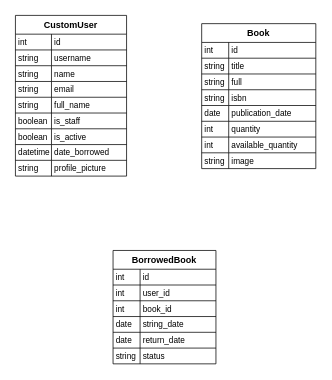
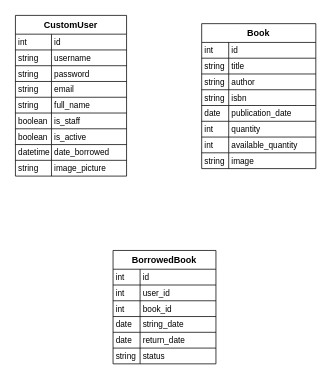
  <mxCell id="0" />
  <mxCell id="1" parent="0" />
  <mxCell id="2" value="CustomUser" style="shape=table;startSize=25;container=1;collapsible=0;childLayout=tableLayout;fixedRows=1;rowLines=1;fontStyle=1;align=center;resizeLast=1;" vertex="1" parent="1"><mxGeometry x="20" y="20" width="148" height="214" as="geometry" /></mxCell>
  <mxCell id="3" style="shape=tableRow;horizontal=0;startSize=0;swimlaneHead=0;swimlaneBody=0;fillColor=none;collapsible=0;dropTarget=0;points=[[0,0.5],[1,0.5]];portConstraint=eastwest;top=0;left=0;right=0;bottom=0;" vertex="1" parent="2"><mxGeometry y="25" width="148" height="21" as="geometry" /></mxCell>
  <mxCell id="4" value="int" style="shape=partialRectangle;connectable=0;fillColor=none;top=0;left=0;bottom=0;right=0;align=left;spacingLeft=2;overflow=hidden;fontSize=11;" vertex="1" parent="3"><mxGeometry width="48" height="21" as="geometry"><mxRectangle width="48" height="21" as="alternateBounds" /></mxGeometry></mxCell>
  <mxCell id="5" value="id" style="shape=partialRectangle;connectable=0;fillColor=none;top=0;left=0;bottom=0;right=0;align=left;spacingLeft=2;overflow=hidden;fontSize=11;" vertex="1" parent="3"><mxGeometry x="48" width="100" height="21" as="geometry"><mxRectangle width="100" height="21" as="alternateBounds" /></mxGeometry></mxCell>
  <mxCell id="6" style="shape=tableRow;horizontal=0;startSize=0;swimlaneHead=0;swimlaneBody=0;fillColor=none;collapsible=0;dropTarget=0;points=[[0,0.5],[1,0.5]];portConstraint=eastwest;top=0;left=0;right=0;bottom=0;" vertex="1" parent="2"><mxGeometry y="46" width="148" height="21" as="geometry" /></mxCell>
  <mxCell id="7" value="string" style="shape=partialRectangle;connectable=0;fillColor=none;top=0;left=0;bottom=0;right=0;align=left;spacingLeft=2;overflow=hidden;fontSize=11;" vertex="1" parent="6"><mxGeometry width="48" height="21" as="geometry"><mxRectangle width="48" height="21" as="alternateBounds" /></mxGeometry></mxCell>
  <mxCell id="8" value="username" style="shape=partialRectangle;connectable=0;fillColor=none;top=0;left=0;bottom=0;right=0;align=left;spacingLeft=2;overflow=hidden;fontSize=11;" vertex="1" parent="6"><mxGeometry x="48" width="100" height="21" as="geometry"><mxRectangle width="100" height="21" as="alternateBounds" /></mxGeometry></mxCell>
  <mxCell id="9" style="shape=tableRow;horizontal=0;startSize=0;swimlaneHead=0;swimlaneBody=0;fillColor=none;collapsible=0;dropTarget=0;points=[[0,0.5],[1,0.5]];portConstraint=eastwest;top=0;left=0;right=0;bottom=0;" vertex="1" parent="2"><mxGeometry y="67" width="148" height="21" as="geometry" /></mxCell>
  <mxCell id="10" value="string" style="shape=partialRectangle;connectable=0;fillColor=none;top=0;left=0;bottom=0;right=0;align=left;spacingLeft=2;overflow=hidden;fontSize=11;" vertex="1" parent="9"><mxGeometry width="48" height="21" as="geometry"><mxRectangle width="48" height="21" as="alternateBounds" /></mxGeometry></mxCell>
- <mxCell id="11" value="name" style="shape=partialRectangle;connectable=0;fillColor=none;top=0;left=0;bottom=0;right=0;align=left;spacingLeft=2;overflow=hidden;fontSize=11;" vertex="1" parent="9"><mxGeometry x="48" width="100" height="21" as="geometry"><mxRectangle width="100" height="21" as="alternateBounds" /></mxGeometry></mxCell>
+ <mxCell id="11" value="password" style="shape=partialRectangle;connectable=0;fillColor=none;top=0;left=0;bottom=0;right=0;align=left;spacingLeft=2;overflow=hidden;fontSize=11;" vertex="1" parent="9"><mxGeometry x="48" width="100" height="21" as="geometry"><mxRectangle width="100" height="21" as="alternateBounds" /></mxGeometry></mxCell>
  <mxCell id="12" style="shape=tableRow;horizontal=0;startSize=0;swimlaneHead=0;swimlaneBody=0;fillColor=none;collapsible=0;dropTarget=0;points=[[0,0.5],[1,0.5]];portConstraint=eastwest;top=0;left=0;right=0;bottom=0;" vertex="1" parent="2"><mxGeometry y="88" width="148" height="21" as="geometry" /></mxCell>
  <mxCell id="13" value="string" style="shape=partialRectangle;connectable=0;fillColor=none;top=0;left=0;bottom=0;right=0;align=left;spacingLeft=2;overflow=hidden;fontSize=11;" vertex="1" parent="12"><mxGeometry width="48" height="21" as="geometry"><mxRectangle width="48" height="21" as="alternateBounds" /></mxGeometry></mxCell>
  <mxCell id="14" value="email" style="shape=partialRectangle;connectable=0;fillColor=none;top=0;left=0;bottom=0;right=0;align=left;spacingLeft=2;overflow=hidden;fontSize=11;" vertex="1" parent="12"><mxGeometry x="48" width="100" height="21" as="geometry"><mxRectangle width="100" height="21" as="alternateBounds" /></mxGeometry></mxCell>
  <mxCell id="15" style="shape=tableRow;horizontal=0;startSize=0;swimlaneHead=0;swimlaneBody=0;fillColor=none;collapsible=0;dropTarget=0;points=[[0,0.5],[1,0.5]];portConstraint=eastwest;top=0;left=0;right=0;bottom=0;" vertex="1" parent="2"><mxGeometry y="109" width="148" height="21" as="geometry" /></mxCell>
  <mxCell id="16" value="string" style="shape=partialRectangle;connectable=0;fillColor=none;top=0;left=0;bottom=0;right=0;align=left;spacingLeft=2;overflow=hidden;fontSize=11;" vertex="1" parent="15"><mxGeometry width="48" height="21" as="geometry"><mxRectangle width="48" height="21" as="alternateBounds" /></mxGeometry></mxCell>
  <mxCell id="17" value="full_name" style="shape=partialRectangle;connectable=0;fillColor=none;top=0;left=0;bottom=0;right=0;align=left;spacingLeft=2;overflow=hidden;fontSize=11;" vertex="1" parent="15"><mxGeometry x="48" width="100" height="21" as="geometry"><mxRectangle width="100" height="21" as="alternateBounds" /></mxGeometry></mxCell>
  <mxCell id="18" style="shape=tableRow;horizontal=0;startSize=0;swimlaneHead=0;swimlaneBody=0;fillColor=none;collapsible=0;dropTarget=0;points=[[0,0.5],[1,0.5]];portConstraint=eastwest;top=0;left=0;right=0;bottom=0;" vertex="1" parent="2"><mxGeometry y="130" width="148" height="21" as="geometry" /></mxCell>
  <mxCell id="19" value="boolean" style="shape=partialRectangle;connectable=0;fillColor=none;top=0;left=0;bottom=0;right=0;align=left;spacingLeft=2;overflow=hidden;fontSize=11;" vertex="1" parent="18"><mxGeometry width="48" height="21" as="geometry"><mxRectangle width="48" height="21" as="alternateBounds" /></mxGeometry></mxCell>
  <mxCell id="20" value="is_staff" style="shape=partialRectangle;connectable=0;fillColor=none;top=0;left=0;bottom=0;right=0;align=left;spacingLeft=2;overflow=hidden;fontSize=11;" vertex="1" parent="18"><mxGeometry x="48" width="100" height="21" as="geometry"><mxRectangle width="100" height="21" as="alternateBounds" /></mxGeometry></mxCell>
  <mxCell id="21" style="shape=tableRow;horizontal=0;startSize=0;swimlaneHead=0;swimlaneBody=0;fillColor=none;collapsible=0;dropTarget=0;points=[[0,0.5],[1,0.5]];portConstraint=eastwest;top=0;left=0;right=0;bottom=0;" vertex="1" parent="2"><mxGeometry y="151" width="148" height="21" as="geometry" /></mxCell>
  <mxCell id="22" value="boolean" style="shape=partialRectangle;connectable=0;fillColor=none;top=0;left=0;bottom=0;right=0;align=left;spacingLeft=2;overflow=hidden;fontSize=11;" vertex="1" parent="21"><mxGeometry width="48" height="21" as="geometry"><mxRectangle width="48" height="21" as="alternateBounds" /></mxGeometry></mxCell>
  <mxCell id="23" value="is_active" style="shape=partialRectangle;connectable=0;fillColor=none;top=0;left=0;bottom=0;right=0;align=left;spacingLeft=2;overflow=hidden;fontSize=11;" vertex="1" parent="21"><mxGeometry x="48" width="100" height="21" as="geometry"><mxRectangle width="100" height="21" as="alternateBounds" /></mxGeometry></mxCell>
  <mxCell id="24" style="shape=tableRow;horizontal=0;startSize=0;swimlaneHead=0;swimlaneBody=0;fillColor=none;collapsible=0;dropTarget=0;points=[[0,0.5],[1,0.5]];portConstraint=eastwest;top=0;left=0;right=0;bottom=0;" vertex="1" parent="2"><mxGeometry y="172" width="148" height="21" as="geometry" /></mxCell>
  <mxCell id="25" value="datetime" style="shape=partialRectangle;connectable=0;fillColor=none;top=0;left=0;bottom=0;right=0;align=left;spacingLeft=2;overflow=hidden;fontSize=11;" vertex="1" parent="24"><mxGeometry width="48" height="21" as="geometry"><mxRectangle width="48" height="21" as="alternateBounds" /></mxGeometry></mxCell>
  <mxCell id="26" value="date_borrowed" style="shape=partialRectangle;connectable=0;fillColor=none;top=0;left=0;bottom=0;right=0;align=left;spacingLeft=2;overflow=hidden;fontSize=11;" vertex="1" parent="24"><mxGeometry x="48" width="100" height="21" as="geometry"><mxRectangle width="100" height="21" as="alternateBounds" /></mxGeometry></mxCell>
  <mxCell id="27" style="shape=tableRow;horizontal=0;startSize=0;swimlaneHead=0;swimlaneBody=0;fillColor=none;collapsible=0;dropTarget=0;points=[[0,0.5],[1,0.5]];portConstraint=eastwest;top=0;left=0;right=0;bottom=0;" vertex="1" parent="2"><mxGeometry y="193" width="148" height="21" as="geometry" /></mxCell>
  <mxCell id="28" value="string" style="shape=partialRectangle;connectable=0;fillColor=none;top=0;left=0;bottom=0;right=0;align=left;spacingLeft=2;overflow=hidden;fontSize=11;" vertex="1" parent="27"><mxGeometry width="48" height="21" as="geometry"><mxRectangle width="48" height="21" as="alternateBounds" /></mxGeometry></mxCell>
- <mxCell id="29" value="profile_picture" style="shape=partialRectangle;connectable=0;fillColor=none;top=0;left=0;bottom=0;right=0;align=left;spacingLeft=2;overflow=hidden;fontSize=11;" vertex="1" parent="27"><mxGeometry x="48" width="100" height="21" as="geometry"><mxRectangle width="100" height="21" as="alternateBounds" /></mxGeometry></mxCell>
+ <mxCell id="29" value="image_picture" style="shape=partialRectangle;connectable=0;fillColor=none;top=0;left=0;bottom=0;right=0;align=left;spacingLeft=2;overflow=hidden;fontSize=11;" vertex="1" parent="27"><mxGeometry x="48" width="100" height="21" as="geometry"><mxRectangle width="100" height="21" as="alternateBounds" /></mxGeometry></mxCell>
  <mxCell id="30" value="BorrowedBook" style="shape=table;startSize=25;container=1;collapsible=0;childLayout=tableLayout;fixedRows=1;rowLines=1;fontStyle=1;align=center;resizeLast=1;" vertex="1" parent="1"><mxGeometry x="150" y="333" width="137" height="151" as="geometry" /></mxCell>
  <mxCell id="31" style="shape=tableRow;horizontal=0;startSize=0;swimlaneHead=0;swimlaneBody=0;fillColor=none;collapsible=0;dropTarget=0;points=[[0,0.5],[1,0.5]];portConstraint=eastwest;top=0;left=0;right=0;bottom=0;" vertex="1" parent="30"><mxGeometry y="25" width="137" height="21" as="geometry" /></mxCell>
  <mxCell id="32" value="int" style="shape=partialRectangle;connectable=0;fillColor=none;top=0;left=0;bottom=0;right=0;align=left;spacingLeft=2;overflow=hidden;fontSize=11;" vertex="1" parent="31"><mxGeometry width="36" height="21" as="geometry"><mxRectangle width="36" height="21" as="alternateBounds" /></mxGeometry></mxCell>
  <mxCell id="33" value="id" style="shape=partialRectangle;connectable=0;fillColor=none;top=0;left=0;bottom=0;right=0;align=left;spacingLeft=2;overflow=hidden;fontSize=11;" vertex="1" parent="31"><mxGeometry x="36" width="101" height="21" as="geometry"><mxRectangle width="101" height="21" as="alternateBounds" /></mxGeometry></mxCell>
  <mxCell id="34" style="shape=tableRow;horizontal=0;startSize=0;swimlaneHead=0;swimlaneBody=0;fillColor=none;collapsible=0;dropTarget=0;points=[[0,0.5],[1,0.5]];portConstraint=eastwest;top=0;left=0;right=0;bottom=0;" vertex="1" parent="30"><mxGeometry y="46" width="137" height="21" as="geometry" /></mxCell>
  <mxCell id="35" value="int" style="shape=partialRectangle;connectable=0;fillColor=none;top=0;left=0;bottom=0;right=0;align=left;spacingLeft=2;overflow=hidden;fontSize=11;" vertex="1" parent="34"><mxGeometry width="36" height="21" as="geometry"><mxRectangle width="36" height="21" as="alternateBounds" /></mxGeometry></mxCell>
  <mxCell id="36" value="user_id" style="shape=partialRectangle;connectable=0;fillColor=none;top=0;left=0;bottom=0;right=0;align=left;spacingLeft=2;overflow=hidden;fontSize=11;" vertex="1" parent="34"><mxGeometry x="36" width="101" height="21" as="geometry"><mxRectangle width="101" height="21" as="alternateBounds" /></mxGeometry></mxCell>
  <mxCell id="37" style="shape=tableRow;horizontal=0;startSize=0;swimlaneHead=0;swimlaneBody=0;fillColor=none;collapsible=0;dropTarget=0;points=[[0,0.5],[1,0.5]];portConstraint=eastwest;top=0;left=0;right=0;bottom=0;" vertex="1" parent="30"><mxGeometry y="67" width="137" height="21" as="geometry" /></mxCell>
  <mxCell id="38" value="int" style="shape=partialRectangle;connectable=0;fillColor=none;top=0;left=0;bottom=0;right=0;align=left;spacingLeft=2;overflow=hidden;fontSize=11;" vertex="1" parent="37"><mxGeometry width="36" height="21" as="geometry"><mxRectangle width="36" height="21" as="alternateBounds" /></mxGeometry></mxCell>
  <mxCell id="39" value="book_id" style="shape=partialRectangle;connectable=0;fillColor=none;top=0;left=0;bottom=0;right=0;align=left;spacingLeft=2;overflow=hidden;fontSize=11;" vertex="1" parent="37"><mxGeometry x="36" width="101" height="21" as="geometry"><mxRectangle width="101" height="21" as="alternateBounds" /></mxGeometry></mxCell>
  <mxCell id="40" style="shape=tableRow;horizontal=0;startSize=0;swimlaneHead=0;swimlaneBody=0;fillColor=none;collapsible=0;dropTarget=0;points=[[0,0.5],[1,0.5]];portConstraint=eastwest;top=0;left=0;right=0;bottom=0;" vertex="1" parent="30"><mxGeometry y="88" width="137" height="21" as="geometry" /></mxCell>
  <mxCell id="41" value="date" style="shape=partialRectangle;connectable=0;fillColor=none;top=0;left=0;bottom=0;right=0;align=left;spacingLeft=2;overflow=hidden;fontSize=11;" vertex="1" parent="40"><mxGeometry width="36" height="21" as="geometry"><mxRectangle width="36" height="21" as="alternateBounds" /></mxGeometry></mxCell>
  <mxCell id="42" value="string_date" style="shape=partialRectangle;connectable=0;fillColor=none;top=0;left=0;bottom=0;right=0;align=left;spacingLeft=2;overflow=hidden;fontSize=11;" vertex="1" parent="40"><mxGeometry x="36" width="101" height="21" as="geometry"><mxRectangle width="101" height="21" as="alternateBounds" /></mxGeometry></mxCell>
  <mxCell id="43" style="shape=tableRow;horizontal=0;startSize=0;swimlaneHead=0;swimlaneBody=0;fillColor=none;collapsible=0;dropTarget=0;points=[[0,0.5],[1,0.5]];portConstraint=eastwest;top=0;left=0;right=0;bottom=0;" vertex="1" parent="30"><mxGeometry y="109" width="137" height="21" as="geometry" /></mxCell>
  <mxCell id="44" value="date" style="shape=partialRectangle;connectable=0;fillColor=none;top=0;left=0;bottom=0;right=0;align=left;spacingLeft=2;overflow=hidden;fontSize=11;" vertex="1" parent="43"><mxGeometry width="36" height="21" as="geometry"><mxRectangle width="36" height="21" as="alternateBounds" /></mxGeometry></mxCell>
  <mxCell id="45" value="return_date" style="shape=partialRectangle;connectable=0;fillColor=none;top=0;left=0;bottom=0;right=0;align=left;spacingLeft=2;overflow=hidden;fontSize=11;" vertex="1" parent="43"><mxGeometry x="36" width="101" height="21" as="geometry"><mxRectangle width="101" height="21" as="alternateBounds" /></mxGeometry></mxCell>
  <mxCell id="46" style="shape=tableRow;horizontal=0;startSize=0;swimlaneHead=0;swimlaneBody=0;fillColor=none;collapsible=0;dropTarget=0;points=[[0,0.5],[1,0.5]];portConstraint=eastwest;top=0;left=0;right=0;bottom=0;" vertex="1" parent="30"><mxGeometry y="130" width="137" height="21" as="geometry" /></mxCell>
  <mxCell id="47" value="string" style="shape=partialRectangle;connectable=0;fillColor=none;top=0;left=0;bottom=0;right=0;align=left;spacingLeft=2;overflow=hidden;fontSize=11;" vertex="1" parent="46"><mxGeometry width="36" height="21" as="geometry"><mxRectangle width="36" height="21" as="alternateBounds" /></mxGeometry></mxCell>
  <mxCell id="48" value="status" style="shape=partialRectangle;connectable=0;fillColor=none;top=0;left=0;bottom=0;right=0;align=left;spacingLeft=2;overflow=hidden;fontSize=11;" vertex="1" parent="46"><mxGeometry x="36" width="101" height="21" as="geometry"><mxRectangle width="101" height="21" as="alternateBounds" /></mxGeometry></mxCell>
  <mxCell id="49" value="Book" style="shape=table;startSize=25;container=1;collapsible=0;childLayout=tableLayout;fixedRows=1;rowLines=1;fontStyle=1;align=center;resizeLast=1;" vertex="1" parent="1"><mxGeometry x="268" y="31" width="152" height="193" as="geometry" /></mxCell>
  <mxCell id="50" style="shape=tableRow;horizontal=0;startSize=0;swimlaneHead=0;swimlaneBody=0;fillColor=none;collapsible=0;dropTarget=0;points=[[0,0.5],[1,0.5]];portConstraint=eastwest;top=0;left=0;right=0;bottom=0;" vertex="1" parent="49"><mxGeometry y="25" width="152" height="21" as="geometry" /></mxCell>
  <mxCell id="51" value="int" style="shape=partialRectangle;connectable=0;fillColor=none;top=0;left=0;bottom=0;right=0;align=left;spacingLeft=2;overflow=hidden;fontSize=11;" vertex="1" parent="50"><mxGeometry width="36" height="21" as="geometry"><mxRectangle width="36" height="21" as="alternateBounds" /></mxGeometry></mxCell>
  <mxCell id="52" value="id" style="shape=partialRectangle;connectable=0;fillColor=none;top=0;left=0;bottom=0;right=0;align=left;spacingLeft=2;overflow=hidden;fontSize=11;" vertex="1" parent="50"><mxGeometry x="36" width="116" height="21" as="geometry"><mxRectangle width="116" height="21" as="alternateBounds" /></mxGeometry></mxCell>
  <mxCell id="53" style="shape=tableRow;horizontal=0;startSize=0;swimlaneHead=0;swimlaneBody=0;fillColor=none;collapsible=0;dropTarget=0;points=[[0,0.5],[1,0.5]];portConstraint=eastwest;top=0;left=0;right=0;bottom=0;" vertex="1" parent="49"><mxGeometry y="46" width="152" height="21" as="geometry" /></mxCell>
  <mxCell id="54" value="string" style="shape=partialRectangle;connectable=0;fillColor=none;top=0;left=0;bottom=0;right=0;align=left;spacingLeft=2;overflow=hidden;fontSize=11;" vertex="1" parent="53"><mxGeometry width="36" height="21" as="geometry"><mxRectangle width="36" height="21" as="alternateBounds" /></mxGeometry></mxCell>
  <mxCell id="55" value="title" style="shape=partialRectangle;connectable=0;fillColor=none;top=0;left=0;bottom=0;right=0;align=left;spacingLeft=2;overflow=hidden;fontSize=11;" vertex="1" parent="53"><mxGeometry x="36" width="116" height="21" as="geometry"><mxRectangle width="116" height="21" as="alternateBounds" /></mxGeometry></mxCell>
  <mxCell id="56" style="shape=tableRow;horizontal=0;startSize=0;swimlaneHead=0;swimlaneBody=0;fillColor=none;collapsible=0;dropTarget=0;points=[[0,0.5],[1,0.5]];portConstraint=eastwest;top=0;left=0;right=0;bottom=0;" vertex="1" parent="49"><mxGeometry y="67" width="152" height="21" as="geometry" /></mxCell>
  <mxCell id="57" value="string" style="shape=partialRectangle;connectable=0;fillColor=none;top=0;left=0;bottom=0;right=0;align=left;spacingLeft=2;overflow=hidden;fontSize=11;" vertex="1" parent="56"><mxGeometry width="36" height="21" as="geometry"><mxRectangle width="36" height="21" as="alternateBounds" /></mxGeometry></mxCell>
- <mxCell id="58" value="full" style="shape=partialRectangle;connectable=0;fillColor=none;top=0;left=0;bottom=0;right=0;align=left;spacingLeft=2;overflow=hidden;fontSize=11;" vertex="1" parent="56"><mxGeometry x="36" width="116" height="21" as="geometry"><mxRectangle width="116" height="21" as="alternateBounds" /></mxGeometry></mxCell>
+ <mxCell id="58" value="author" style="shape=partialRectangle;connectable=0;fillColor=none;top=0;left=0;bottom=0;right=0;align=left;spacingLeft=2;overflow=hidden;fontSize=11;" vertex="1" parent="56"><mxGeometry x="36" width="116" height="21" as="geometry"><mxRectangle width="116" height="21" as="alternateBounds" /></mxGeometry></mxCell>
  <mxCell id="59" style="shape=tableRow;horizontal=0;startSize=0;swimlaneHead=0;swimlaneBody=0;fillColor=none;collapsible=0;dropTarget=0;points=[[0,0.5],[1,0.5]];portConstraint=eastwest;top=0;left=0;right=0;bottom=0;" vertex="1" parent="49"><mxGeometry y="88" width="152" height="21" as="geometry" /></mxCell>
  <mxCell id="60" value="string" style="shape=partialRectangle;connectable=0;fillColor=none;top=0;left=0;bottom=0;right=0;align=left;spacingLeft=2;overflow=hidden;fontSize=11;" vertex="1" parent="59"><mxGeometry width="36" height="21" as="geometry"><mxRectangle width="36" height="21" as="alternateBounds" /></mxGeometry></mxCell>
  <mxCell id="61" value="isbn" style="shape=partialRectangle;connectable=0;fillColor=none;top=0;left=0;bottom=0;right=0;align=left;spacingLeft=2;overflow=hidden;fontSize=11;" vertex="1" parent="59"><mxGeometry x="36" width="116" height="21" as="geometry"><mxRectangle width="116" height="21" as="alternateBounds" /></mxGeometry></mxCell>
  <mxCell id="62" style="shape=tableRow;horizontal=0;startSize=0;swimlaneHead=0;swimlaneBody=0;fillColor=none;collapsible=0;dropTarget=0;points=[[0,0.5],[1,0.5]];portConstraint=eastwest;top=0;left=0;right=0;bottom=0;" vertex="1" parent="49"><mxGeometry y="109" width="152" height="21" as="geometry" /></mxCell>
  <mxCell id="63" value="date" style="shape=partialRectangle;connectable=0;fillColor=none;top=0;left=0;bottom=0;right=0;align=left;spacingLeft=2;overflow=hidden;fontSize=11;" vertex="1" parent="62"><mxGeometry width="36" height="21" as="geometry"><mxRectangle width="36" height="21" as="alternateBounds" /></mxGeometry></mxCell>
  <mxCell id="64" value="publication_date" style="shape=partialRectangle;connectable=0;fillColor=none;top=0;left=0;bottom=0;right=0;align=left;spacingLeft=2;overflow=hidden;fontSize=11;" vertex="1" parent="62"><mxGeometry x="36" width="116" height="21" as="geometry"><mxRectangle width="116" height="21" as="alternateBounds" /></mxGeometry></mxCell>
  <mxCell id="65" style="shape=tableRow;horizontal=0;startSize=0;swimlaneHead=0;swimlaneBody=0;fillColor=none;collapsible=0;dropTarget=0;points=[[0,0.5],[1,0.5]];portConstraint=eastwest;top=0;left=0;right=0;bottom=0;" vertex="1" parent="49"><mxGeometry y="130" width="152" height="21" as="geometry" /></mxCell>
  <mxCell id="66" value="int" style="shape=partialRectangle;connectable=0;fillColor=none;top=0;left=0;bottom=0;right=0;align=left;spacingLeft=2;overflow=hidden;fontSize=11;" vertex="1" parent="65"><mxGeometry width="36" height="21" as="geometry"><mxRectangle width="36" height="21" as="alternateBounds" /></mxGeometry></mxCell>
  <mxCell id="67" value="quantity" style="shape=partialRectangle;connectable=0;fillColor=none;top=0;left=0;bottom=0;right=0;align=left;spacingLeft=2;overflow=hidden;fontSize=11;" vertex="1" parent="65"><mxGeometry x="36" width="116" height="21" as="geometry"><mxRectangle width="116" height="21" as="alternateBounds" /></mxGeometry></mxCell>
  <mxCell id="68" style="shape=tableRow;horizontal=0;startSize=0;swimlaneHead=0;swimlaneBody=0;fillColor=none;collapsible=0;dropTarget=0;points=[[0,0.5],[1,0.5]];portConstraint=eastwest;top=0;left=0;right=0;bottom=0;" vertex="1" parent="49"><mxGeometry y="151" width="152" height="21" as="geometry" /></mxCell>
  <mxCell id="69" value="int" style="shape=partialRectangle;connectable=0;fillColor=none;top=0;left=0;bottom=0;right=0;align=left;spacingLeft=2;overflow=hidden;fontSize=11;" vertex="1" parent="68"><mxGeometry width="36" height="21" as="geometry"><mxRectangle width="36" height="21" as="alternateBounds" /></mxGeometry></mxCell>
  <mxCell id="70" value="available_quantity" style="shape=partialRectangle;connectable=0;fillColor=none;top=0;left=0;bottom=0;right=0;align=left;spacingLeft=2;overflow=hidden;fontSize=11;" vertex="1" parent="68"><mxGeometry x="36" width="116" height="21" as="geometry"><mxRectangle width="116" height="21" as="alternateBounds" /></mxGeometry></mxCell>
  <mxCell id="71" style="shape=tableRow;horizontal=0;startSize=0;swimlaneHead=0;swimlaneBody=0;fillColor=none;collapsible=0;dropTarget=0;points=[[0,0.5],[1,0.5]];portConstraint=eastwest;top=0;left=0;right=0;bottom=0;" vertex="1" parent="49"><mxGeometry y="172" width="152" height="21" as="geometry" /></mxCell>
  <mxCell id="72" value="string" style="shape=partialRectangle;connectable=0;fillColor=none;top=0;left=0;bottom=0;right=0;align=left;spacingLeft=2;overflow=hidden;fontSize=11;" vertex="1" parent="71"><mxGeometry width="36" height="21" as="geometry"><mxRectangle width="36" height="21" as="alternateBounds" /></mxGeometry></mxCell>
  <mxCell id="73" value="image" style="shape=partialRectangle;connectable=0;fillColor=none;top=0;left=0;bottom=0;right=0;align=left;spacingLeft=2;overflow=hidden;fontSize=11;" vertex="1" parent="71"><mxGeometry x="36" width="116" height="21" as="geometry"><mxRectangle width="116" height="21" as="alternateBounds" /></mxGeometry></mxCell>
